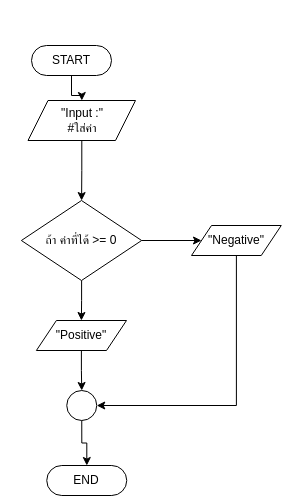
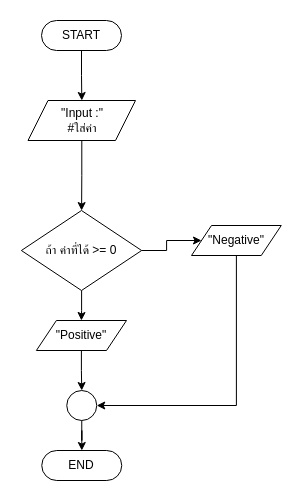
  <mxCell id="0" />
  <mxCell id="1" parent="0" />
  <mxCell id="2" value="" style="edgeStyle=orthogonalEdgeStyle;rounded=0;orthogonalLoop=1;jettySize=auto;html=1;" edge="1" parent="1" source="3" target="6"><mxGeometry relative="1" as="geometry" /></mxCell>
- <mxCell id="3" value="START" style="rounded=1;whiteSpace=wrap;html=1;arcSize=50;" vertex="1" parent="1"><mxGeometry x="31" y="45" width="80" height="30" as="geometry" /></mxCell>
- <mxCell id="4" value="END" style="rounded=1;whiteSpace=wrap;html=1;arcSize=50;" vertex="1" parent="1"><mxGeometry x="46.25" y="465" width="80" height="30" as="geometry" /></mxCell>
+ <mxCell id="3" value="START" style="rounded=1;whiteSpace=wrap;html=1;arcSize=50;" vertex="1" parent="1"><mxGeometry x="41" y="20" width="80" height="30" as="geometry" /></mxCell>
+ <mxCell id="4" value="END" style="rounded=1;whiteSpace=wrap;html=1;arcSize=50;" vertex="1" parent="1"><mxGeometry x="41.25" y="450" width="80" height="30" as="geometry" /></mxCell>
  <mxCell id="5" value="" style="edgeStyle=orthogonalEdgeStyle;rounded=0;orthogonalLoop=1;jettySize=auto;html=1;" edge="1" parent="1" source="6" target="9"><mxGeometry relative="1" as="geometry" /></mxCell>
  <mxCell id="6" value="&quot;Input :&quot;&lt;div&gt;&lt;span style=&quot;background-color: initial;&quot;&gt;#ใส่ค่า&lt;/span&gt;&lt;/div&gt;" style="shape=parallelogram;perimeter=parallelogramPerimeter;whiteSpace=wrap;html=1;fixedSize=1;" vertex="1" parent="1"><mxGeometry x="27.5" y="100" width="107.5" height="40" as="geometry" /></mxCell>
  <mxCell id="7" value="" style="edgeStyle=orthogonalEdgeStyle;rounded=0;orthogonalLoop=1;jettySize=auto;html=1;" edge="1" parent="1" source="9" target="11"><mxGeometry relative="1" as="geometry" /></mxCell>
  <mxCell id="8" value="" style="edgeStyle=orthogonalEdgeStyle;rounded=0;orthogonalLoop=1;jettySize=auto;html=1;" edge="1" parent="1" source="9" target="13"><mxGeometry relative="1" as="geometry" /></mxCell>
- <mxCell id="9" value="ถ้า ค่าที่ได้ &amp;gt;= 0" style="rhombus;whiteSpace=wrap;html=1;" vertex="1" parent="1"><mxGeometry x="20.88" y="200" width="120.25" height="80" as="geometry" /></mxCell>
+ <mxCell id="9" value="ถ้า ค่าที่ได้ &amp;gt;= 0" style="rhombus;whiteSpace=wrap;html=1;" vertex="1" parent="1"><mxGeometry x="20.88" y="210" width="120.25" height="80" as="geometry" /></mxCell>
  <mxCell id="10" value="" style="edgeStyle=orthogonalEdgeStyle;rounded=0;orthogonalLoop=1;jettySize=auto;html=1;" edge="1" parent="1" source="11" target="15"><mxGeometry relative="1" as="geometry" /></mxCell>
  <mxCell id="11" value="&quot;Positive&quot;" style="shape=parallelogram;perimeter=parallelogramPerimeter;whiteSpace=wrap;html=1;fixedSize=1;" vertex="1" parent="1"><mxGeometry x="35.89" y="320" width="90.12" height="30" as="geometry" /></mxCell>
  <mxCell id="12" style="edgeStyle=orthogonalEdgeStyle;rounded=0;orthogonalLoop=1;jettySize=auto;html=1;entryX=1;entryY=0.5;entryDx=0;entryDy=0;" edge="1" parent="1" source="13" target="15"><mxGeometry relative="1" as="geometry"><Array as="points"><mxPoint x="236" y="405" /></Array></mxGeometry></mxCell>
  <mxCell id="13" value="&quot;Negative&quot;" style="shape=parallelogram;perimeter=parallelogramPerimeter;whiteSpace=wrap;html=1;fixedSize=1;" vertex="1" parent="1"><mxGeometry x="191" y="225" width="89.75" height="30" as="geometry" /></mxCell>
  <mxCell id="14" value="" style="edgeStyle=orthogonalEdgeStyle;rounded=0;orthogonalLoop=1;jettySize=auto;html=1;" edge="1" parent="1" source="15" target="4"><mxGeometry relative="1" as="geometry" /></mxCell>
  <mxCell id="15" value="" style="ellipse;whiteSpace=wrap;html=1;aspect=fixed;" vertex="1" parent="1"><mxGeometry x="66.25" y="390" width="30" height="30" as="geometry" /></mxCell>
